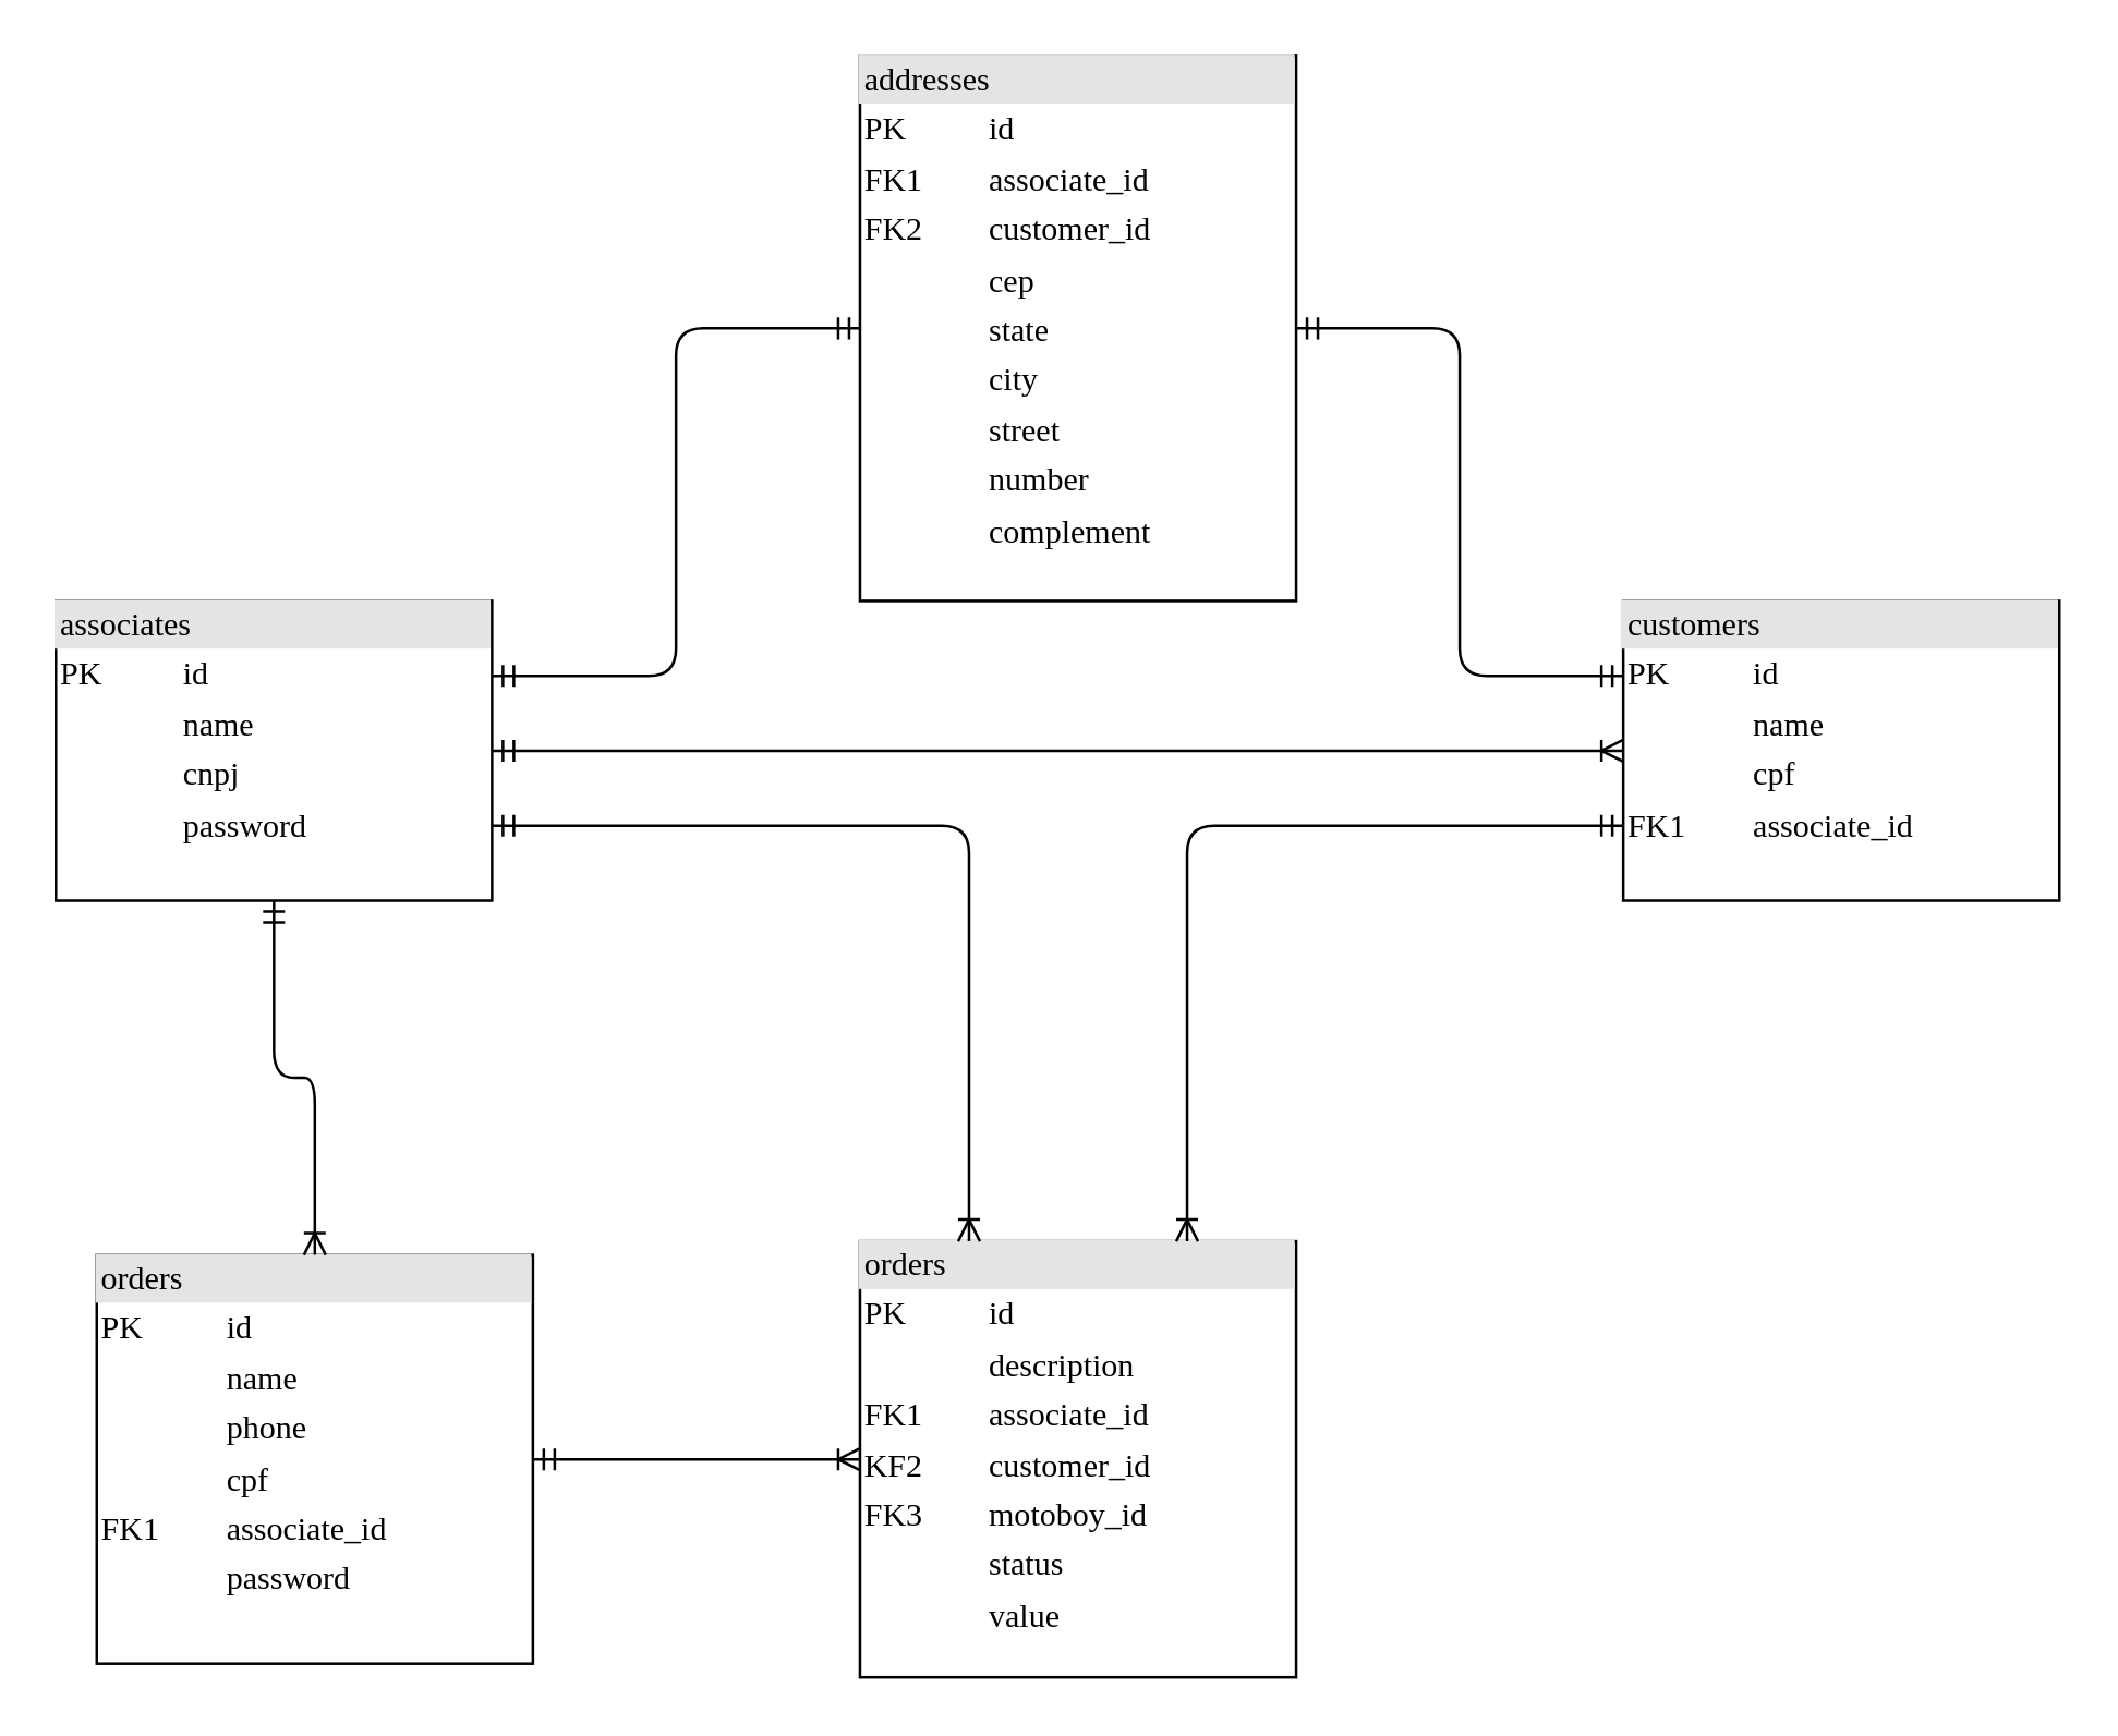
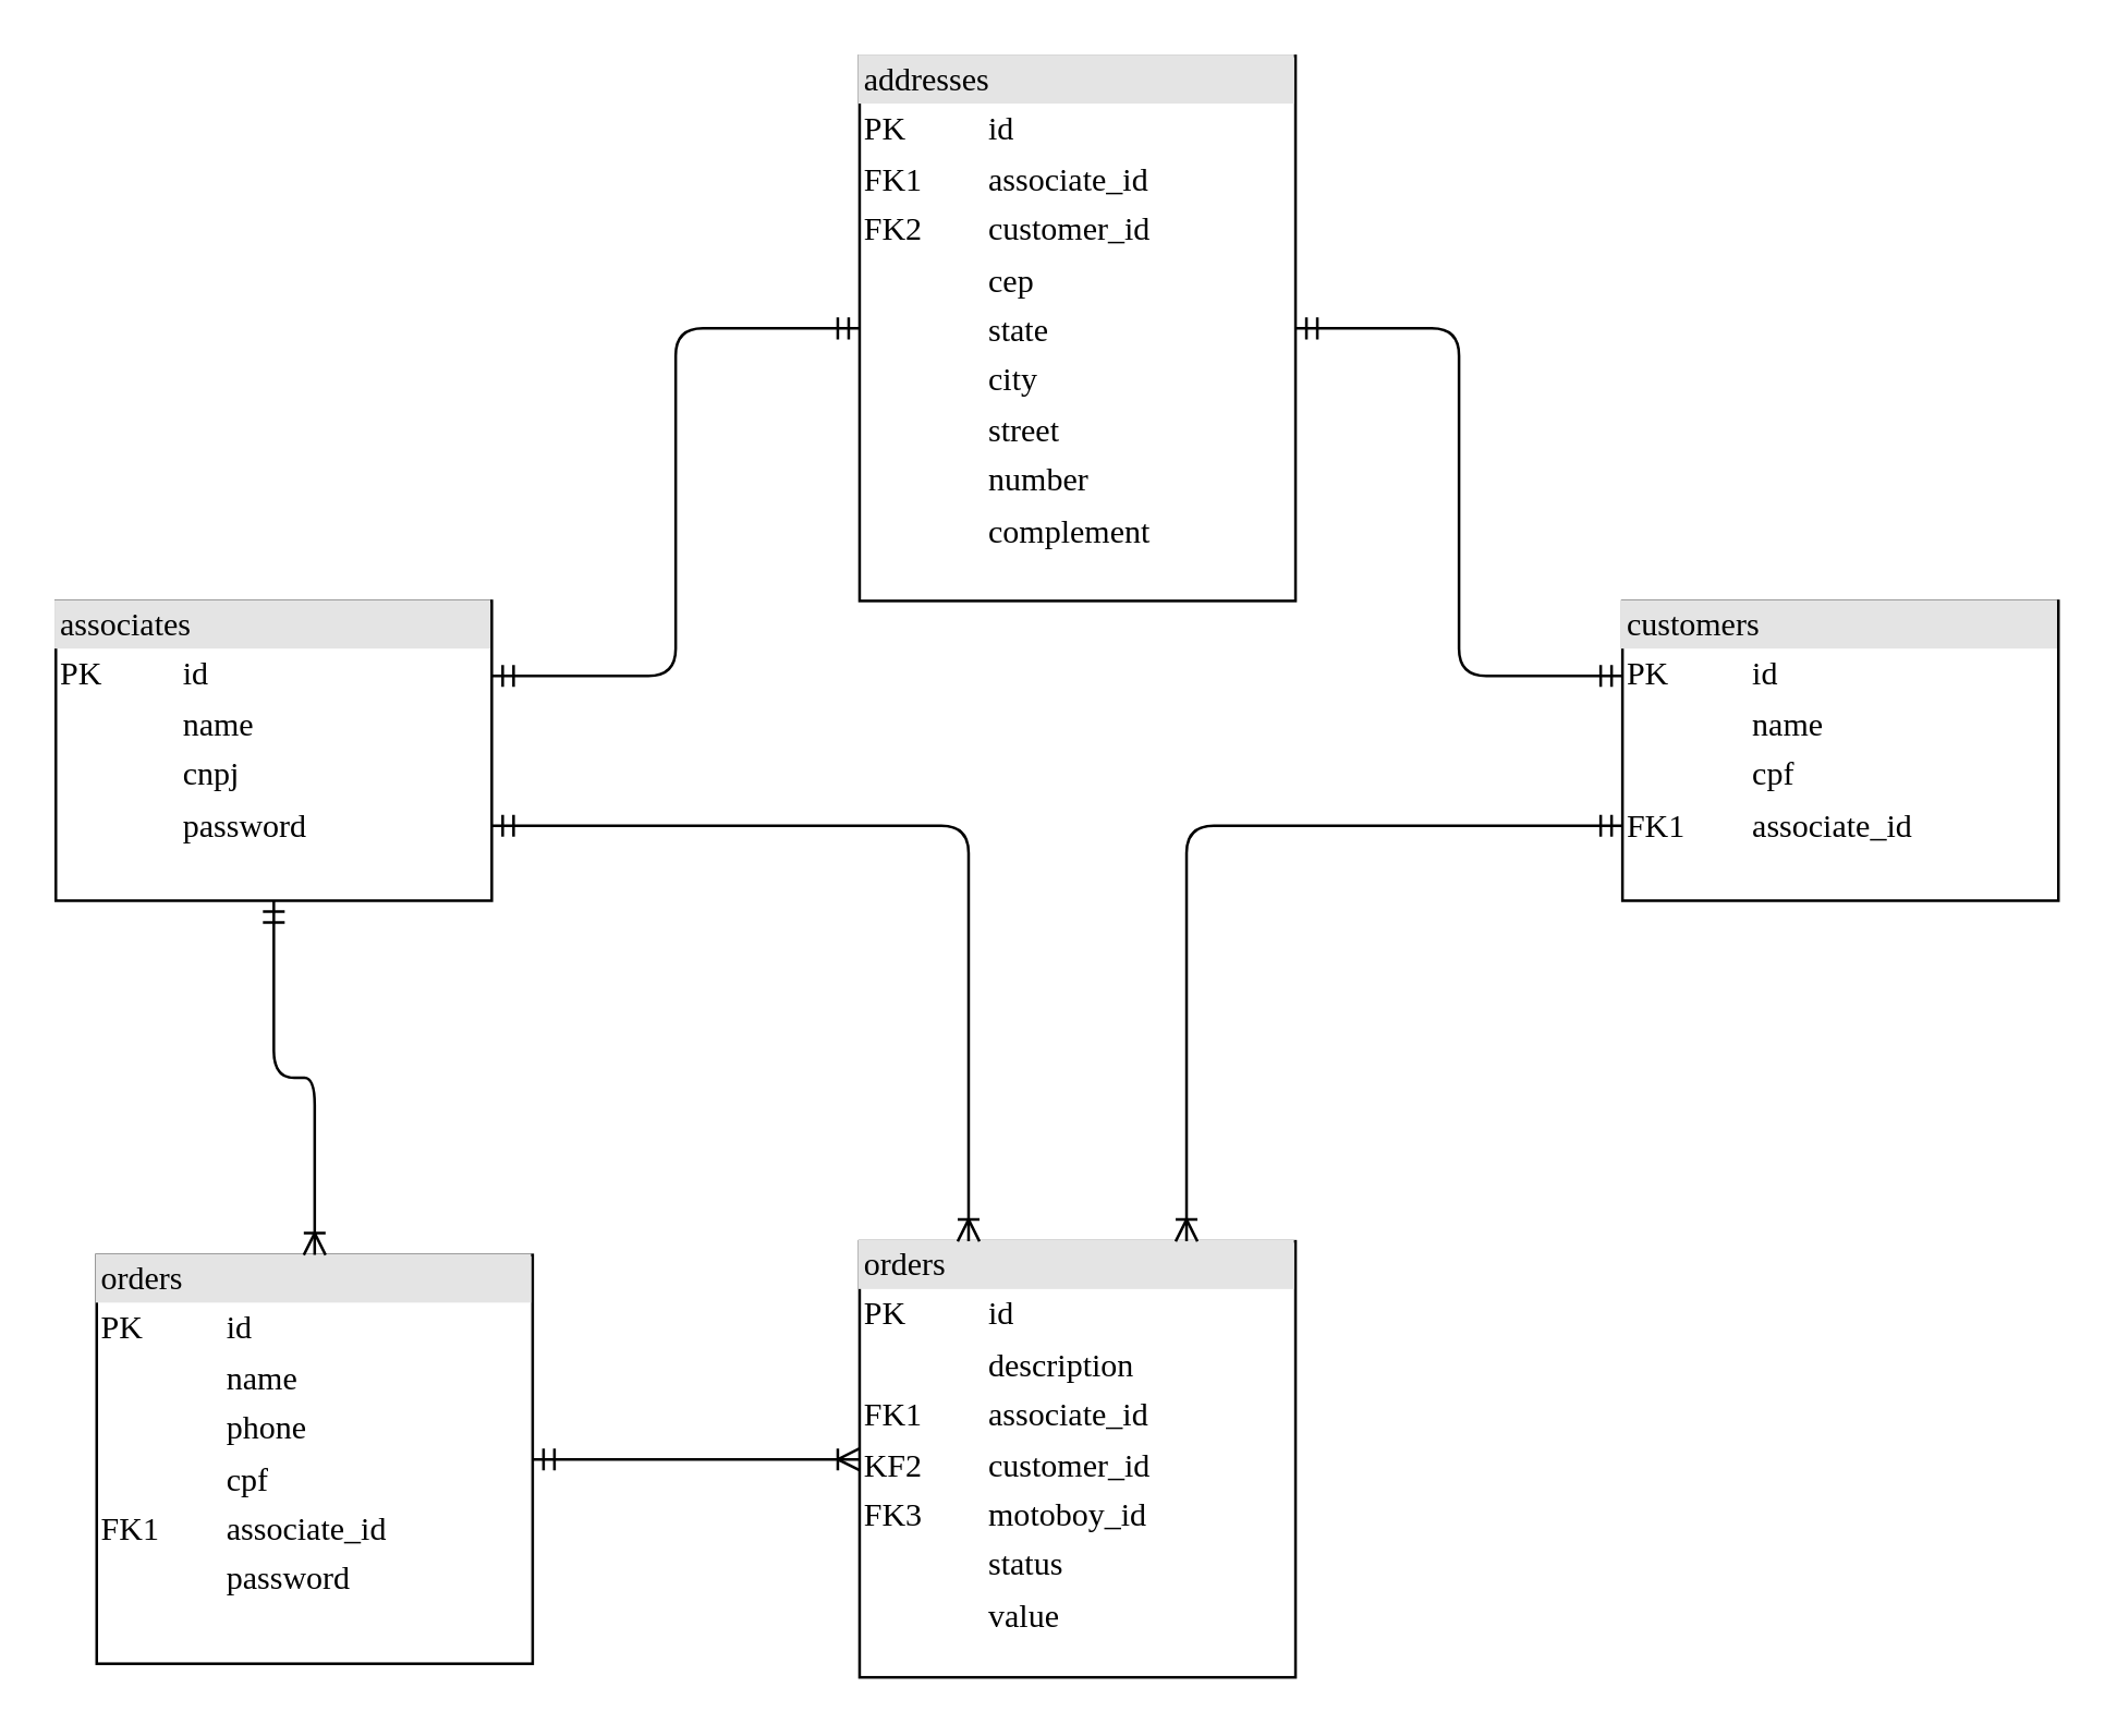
  <mxCell id="0" />
  <mxCell id="1" parent="0" />
  <mxCell id="2" value="&lt;div style=&quot;box-sizing: border-box ; width: 100% ; background: #e4e4e4 ; padding: 2px&quot;&gt;addresses&lt;/div&gt;&lt;table style=&quot;width: 100% ; font-size: 1em&quot; cellpadding=&quot;2&quot; cellspacing=&quot;0&quot;&gt;&lt;tbody&gt;&lt;tr&gt;&lt;td&gt;PK&lt;/td&gt;&lt;td&gt;id&lt;/td&gt;&lt;/tr&gt;&lt;tr&gt;&lt;td&gt;FK1&lt;/td&gt;&lt;td&gt;associate_id&lt;/td&gt;&lt;/tr&gt;&lt;tr&gt;&lt;td&gt;FK2&lt;/td&gt;&lt;td&gt;customer_id&lt;/td&gt;&lt;/tr&gt;&lt;tr&gt;&lt;td&gt;&lt;br&gt;&lt;/td&gt;&lt;td&gt;cep&lt;/td&gt;&lt;/tr&gt;&lt;tr&gt;&lt;td&gt;&lt;br&gt;&lt;/td&gt;&lt;td&gt;state&lt;br&gt;&lt;/td&gt;&lt;/tr&gt;&lt;tr&gt;&lt;td&gt;&lt;br&gt;&lt;/td&gt;&lt;td&gt;city&lt;br&gt;&lt;/td&gt;&lt;/tr&gt;&lt;tr&gt;&lt;td&gt;&lt;br&gt;&lt;/td&gt;&lt;td&gt;street&lt;br&gt;&lt;/td&gt;&lt;/tr&gt;&lt;tr&gt;&lt;td&gt;&lt;br&gt;&lt;/td&gt;&lt;td&gt;number&lt;br&gt;&lt;/td&gt;&lt;/tr&gt;&lt;tr&gt;&lt;td&gt;&lt;br&gt;&lt;/td&gt;&lt;td&gt;complement&lt;/td&gt;&lt;/tr&gt;&lt;tr&gt;&lt;td&gt;&lt;br&gt;&lt;/td&gt;&lt;td&gt;&lt;/td&gt;&lt;/tr&gt;&lt;/tbody&gt;&lt;/table&gt;" style="verticalAlign=top;align=left;overflow=fill;html=1;rounded=0;shadow=0;comic=0;labelBackgroundColor=none;strokeWidth=1;fontFamily=Verdana;fontSize=12" parent="1" vertex="1"><mxGeometry x="315" y="20" width="160" height="200" as="geometry" /></mxCell>
  <mxCell id="3" value="&lt;div style=&quot;box-sizing: border-box ; width: 100% ; background: #e4e4e4 ; padding: 2px&quot;&gt;orders&lt;/div&gt;&lt;table style=&quot;width: 100% ; font-size: 1em&quot; cellpadding=&quot;2&quot; cellspacing=&quot;0&quot;&gt;&lt;tbody&gt;&lt;tr&gt;&lt;td&gt;PK&lt;/td&gt;&lt;td&gt;id&lt;/td&gt;&lt;/tr&gt;&lt;tr&gt;&lt;td&gt;&lt;br&gt;&lt;/td&gt;&lt;td&gt;description&lt;/td&gt;&lt;/tr&gt;&lt;tr&gt;&lt;td&gt;FK1&lt;/td&gt;&lt;td&gt;associate_id&lt;/td&gt;&lt;/tr&gt;&lt;tr&gt;&lt;td&gt;KF2&lt;/td&gt;&lt;td&gt;customer_id&lt;br&gt;&lt;/td&gt;&lt;/tr&gt;&lt;tr&gt;&lt;td&gt;FK3&lt;/td&gt;&lt;td&gt;motoboy_id&lt;br&gt;&lt;/td&gt;&lt;/tr&gt;&lt;tr&gt;&lt;td&gt;&lt;br&gt;&lt;/td&gt;&lt;td&gt;status&lt;br&gt;&lt;/td&gt;&lt;/tr&gt;&lt;tr&gt;&lt;td&gt;&lt;br&gt;&lt;/td&gt;&lt;td&gt;value&lt;br&gt;&lt;/td&gt;&lt;/tr&gt;&lt;tr&gt;&lt;td&gt;&lt;br&gt;&lt;/td&gt;&lt;td&gt;&lt;br&gt;&lt;/td&gt;&lt;/tr&gt;&lt;/tbody&gt;&lt;/table&gt;" style="verticalAlign=top;align=left;overflow=fill;html=1;rounded=0;shadow=0;comic=0;labelBackgroundColor=none;strokeWidth=1;fontFamily=Verdana;fontSize=12" parent="1" vertex="1"><mxGeometry x="315" y="455" width="160" height="160" as="geometry" /></mxCell>
  <mxCell id="4" value="&lt;div style=&quot;box-sizing: border-box ; width: 100% ; background: #e4e4e4 ; padding: 2px&quot;&gt;associates&lt;/div&gt;&lt;table style=&quot;width: 100% ; font-size: 1em&quot; cellpadding=&quot;2&quot; cellspacing=&quot;0&quot;&gt;&lt;tbody&gt;&lt;tr&gt;&lt;td&gt;PK&lt;/td&gt;&lt;td&gt;id&lt;/td&gt;&lt;/tr&gt;&lt;tr&gt;&lt;td&gt;&lt;br&gt;&lt;/td&gt;&lt;td&gt;name&lt;/td&gt;&lt;/tr&gt;&lt;tr&gt;&lt;td&gt;&lt;/td&gt;&lt;td&gt;cnpj&lt;/td&gt;&lt;/tr&gt;&lt;tr&gt;&lt;td&gt;&lt;br&gt;&lt;/td&gt;&lt;td&gt;password&lt;/td&gt;&lt;/tr&gt;&lt;tr&gt;&lt;td&gt;&lt;br&gt;&lt;/td&gt;&lt;td&gt;&lt;br&gt;&lt;/td&gt;&lt;/tr&gt;&lt;/tbody&gt;&lt;/table&gt;" style="verticalAlign=top;align=left;overflow=fill;html=1;rounded=0;shadow=0;comic=0;labelBackgroundColor=none;strokeWidth=1;fontFamily=Verdana;fontSize=12" parent="1" vertex="1"><mxGeometry x="20" y="220" width="160" height="110" as="geometry" /></mxCell>
  <mxCell id="5" value="" style="edgeStyle=orthogonalEdgeStyle;html=1;endArrow=ERoneToMany;startArrow=ERmandOne;labelBackgroundColor=none;fontFamily=Verdana;fontSize=12;align=left;exitX=1;exitY=0.75;exitDx=0;exitDy=0;entryX=0.25;entryY=0;entryDx=0;entryDy=0;" parent="1" source="4" target="3" edge="1"><mxGeometry width="100" height="100" relative="1" as="geometry"><mxPoint x="115" y="295" as="sourcePoint" /><mxPoint x="255" y="405" as="targetPoint" /></mxGeometry></mxCell>
  <mxCell id="6" value="" style="edgeStyle=orthogonalEdgeStyle;html=1;endArrow=ERmandOne;startArrow=ERmandOne;labelBackgroundColor=none;fontFamily=Verdana;fontSize=12;align=left;endFill=0;exitX=0;exitY=0.25;exitDx=0;exitDy=0;" parent="1" source="10" target="2" edge="1"><mxGeometry width="100" height="100" relative="1" as="geometry"><mxPoint x="445" y="645" as="sourcePoint" /><mxPoint x="535" y="365" as="targetPoint" /></mxGeometry></mxCell>
  <mxCell id="7" value="" style="edgeStyle=orthogonalEdgeStyle;html=1;endArrow=ERmandOne;startArrow=ERmandOne;labelBackgroundColor=none;fontFamily=Verdana;fontSize=12;align=left;endFill=0;exitX=1;exitY=0.25;exitDx=0;exitDy=0;" edge="1" parent="1" source="4" target="2"><mxGeometry width="100" height="100" relative="1" as="geometry"><mxPoint x="605" y="270" as="sourcePoint" /><mxPoint x="485" y="275" as="targetPoint" /></mxGeometry></mxCell>
  <mxCell id="8" value="" style="edgeStyle=orthogonalEdgeStyle;html=1;endArrow=ERoneToMany;startArrow=ERmandOne;labelBackgroundColor=none;fontFamily=Verdana;fontSize=12;align=left;exitX=0;exitY=0.75;exitDx=0;exitDy=0;entryX=0.75;entryY=0;entryDx=0;entryDy=0;" edge="1" parent="1" source="10" target="3"><mxGeometry width="100" height="100" relative="1" as="geometry"><mxPoint x="205" y="275" as="sourcePoint" /><mxPoint x="405" y="465" as="targetPoint" /></mxGeometry></mxCell>
  <mxCell id="9" value="" style="edgeStyle=orthogonalEdgeStyle;html=1;endArrow=ERoneToMany;startArrow=ERmandOne;labelBackgroundColor=none;fontFamily=Verdana;fontSize=12;align=left;" edge="1" parent="1" source="12" target="3"><mxGeometry width="100" height="100" relative="1" as="geometry"><mxPoint x="645" y="465" as="sourcePoint" /><mxPoint x="845" y="655" as="targetPoint" /></mxGeometry></mxCell>
  <mxCell id="10" value="&lt;div style=&quot;box-sizing: border-box ; width: 100% ; background: #e4e4e4 ; padding: 2px&quot;&gt;customers&lt;/div&gt;&lt;table style=&quot;width: 100% ; font-size: 1em&quot; cellpadding=&quot;2&quot; cellspacing=&quot;0&quot;&gt;&lt;tbody&gt;&lt;tr&gt;&lt;td&gt;PK&lt;/td&gt;&lt;td&gt;id&lt;/td&gt;&lt;/tr&gt;&lt;tr&gt;&lt;td&gt;&lt;br&gt;&lt;/td&gt;&lt;td&gt;name&lt;/td&gt;&lt;/tr&gt;&lt;tr&gt;&lt;td&gt;&lt;/td&gt;&lt;td&gt;cpf&lt;/td&gt;&lt;/tr&gt;&lt;tr&gt;&lt;td&gt;FK1&lt;/td&gt;&lt;td&gt;associate_id&lt;/td&gt;&lt;/tr&gt;&lt;tr&gt;&lt;td&gt;&lt;br&gt;&lt;/td&gt;&lt;td&gt;&lt;br&gt;&lt;/td&gt;&lt;/tr&gt;&lt;/tbody&gt;&lt;/table&gt;" style="verticalAlign=top;align=left;overflow=fill;html=1;rounded=0;shadow=0;comic=0;labelBackgroundColor=none;strokeWidth=1;fontFamily=Verdana;fontSize=12" vertex="1" parent="1"><mxGeometry x="595" y="220" width="160" height="110" as="geometry" /></mxCell>
- <mxCell id="11" value="" style="edgeStyle=orthogonalEdgeStyle;html=1;endArrow=ERoneToMany;startArrow=ERmandOne;labelBackgroundColor=none;fontFamily=Verdana;fontSize=12;align=left;" edge="1" parent="1" source="4" target="10"><mxGeometry width="100" height="100" relative="1" as="geometry"><mxPoint x="655" y="475" as="sourcePoint" /><mxPoint x="855" y="665" as="targetPoint" /></mxGeometry></mxCell>
  <mxCell id="12" value="&lt;div style=&quot;box-sizing: border-box ; width: 100% ; background: #e4e4e4 ; padding: 2px&quot;&gt;orders&lt;/div&gt;&lt;table style=&quot;width: 100% ; font-size: 1em&quot; cellpadding=&quot;2&quot; cellspacing=&quot;0&quot;&gt;&lt;tbody&gt;&lt;tr&gt;&lt;td&gt;PK&lt;/td&gt;&lt;td&gt;id&lt;/td&gt;&lt;/tr&gt;&lt;tr&gt;&lt;td&gt;&lt;br&gt;&lt;/td&gt;&lt;td&gt;name&lt;/td&gt;&lt;/tr&gt;&lt;tr&gt;&lt;td&gt;&lt;/td&gt;&lt;td&gt;phone&lt;/td&gt;&lt;/tr&gt;&lt;tr&gt;&lt;td&gt;&lt;br&gt;&lt;/td&gt;&lt;td&gt;cpf&lt;br&gt;&lt;/td&gt;&lt;/tr&gt;&lt;tr&gt;&lt;td&gt;FK1&lt;/td&gt;&lt;td&gt;associate_id&lt;br&gt;&lt;/td&gt;&lt;/tr&gt;&lt;tr&gt;&lt;td&gt;&lt;br&gt;&lt;/td&gt;&lt;td&gt;password&lt;br&gt;&lt;/td&gt;&lt;/tr&gt;&lt;tr&gt;&lt;td&gt;&lt;br&gt;&lt;/td&gt;&lt;td&gt;&lt;br&gt;&lt;/td&gt;&lt;/tr&gt;&lt;/tbody&gt;&lt;/table&gt;" style="verticalAlign=top;align=left;overflow=fill;html=1;rounded=0;shadow=0;comic=0;labelBackgroundColor=none;strokeWidth=1;fontFamily=Verdana;fontSize=12" vertex="1" parent="1"><mxGeometry x="35" y="460" width="160" height="150" as="geometry" /></mxCell>
  <mxCell id="13" value="" style="edgeStyle=orthogonalEdgeStyle;html=1;endArrow=ERoneToMany;startArrow=ERmandOne;labelBackgroundColor=none;fontFamily=Verdana;fontSize=12;align=left;" edge="1" parent="1" source="4" target="12"><mxGeometry width="100" height="100" relative="1" as="geometry"><mxPoint x="655" y="475" as="sourcePoint" /><mxPoint x="855" y="665" as="targetPoint" /></mxGeometry></mxCell>
